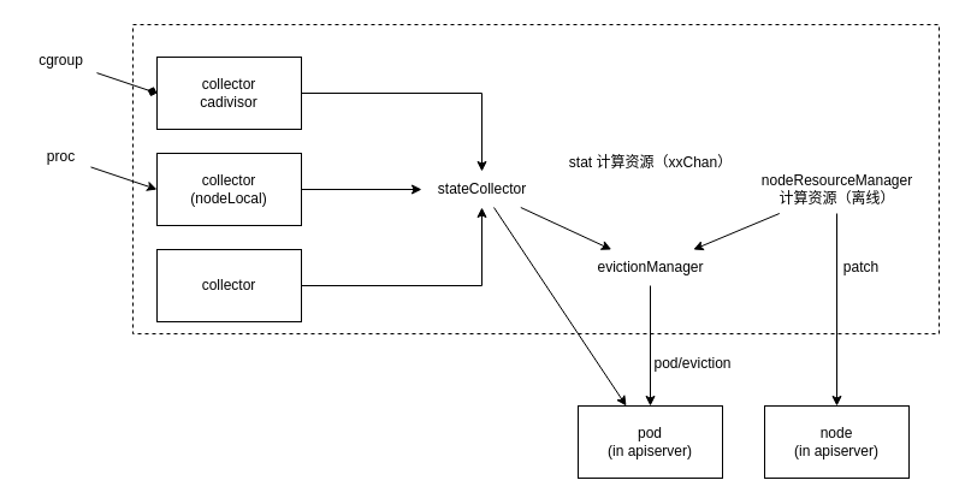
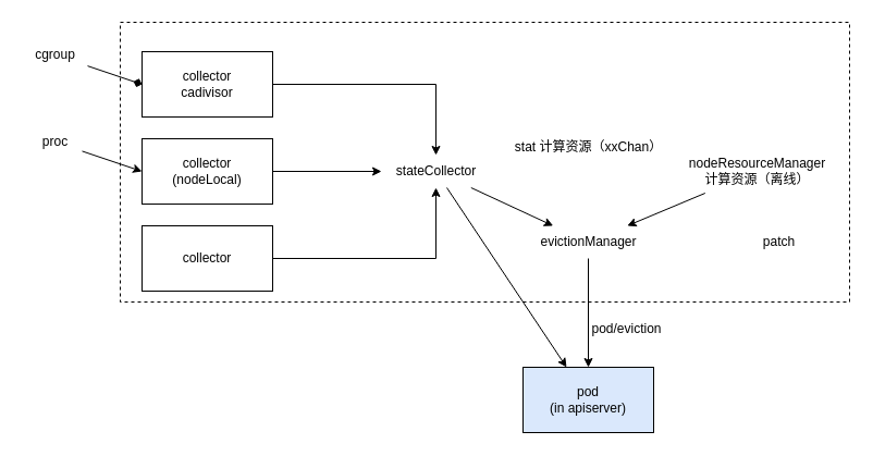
  <mxCell id="0" />
  <mxCell id="1" parent="0" />
  <mxCell id="2" value="" style="rounded=0;whiteSpace=wrap;html=1;dashed=1;" vertex="1" parent="1"><mxGeometry x="110" y="20" width="670" height="257" as="geometry" /></mxCell>
  <mxCell id="3" style="edgeStyle=orthogonalEdgeStyle;rounded=0;orthogonalLoop=1;jettySize=auto;html=1;exitX=1;exitY=0.5;exitDx=0;exitDy=0;" edge="1" parent="1" source="4" target="9"><mxGeometry relative="1" as="geometry" /></mxCell>
  <mxCell id="4" value="collector&lt;br&gt;cadivisor" style="rounded=0;whiteSpace=wrap;html=1;" vertex="1" parent="1"><mxGeometry x="130" y="47" width="120" height="60" as="geometry" /></mxCell>
  <mxCell id="5" style="edgeStyle=orthogonalEdgeStyle;rounded=0;orthogonalLoop=1;jettySize=auto;html=1;exitX=1;exitY=0.5;exitDx=0;exitDy=0;" edge="1" parent="1" source="6" target="9"><mxGeometry relative="1" as="geometry" /></mxCell>
  <mxCell id="6" value="collector&lt;br&gt;(nodeLocal)" style="rounded=0;whiteSpace=wrap;html=1;" vertex="1" parent="1"><mxGeometry x="130" y="127" width="120" height="60" as="geometry" /></mxCell>
  <mxCell id="7" style="edgeStyle=orthogonalEdgeStyle;rounded=0;orthogonalLoop=1;jettySize=auto;html=1;exitX=1;exitY=0.5;exitDx=0;exitDy=0;" edge="1" parent="1" source="8" target="9"><mxGeometry relative="1" as="geometry" /></mxCell>
  <mxCell id="8" value="collector" style="rounded=0;whiteSpace=wrap;html=1;" vertex="1" parent="1"><mxGeometry x="130" y="207" width="120" height="60" as="geometry" /></mxCell>
  <mxCell id="9" value="stateCollector" style="text;html=1;align=center;verticalAlign=middle;resizable=0;points=[];autosize=1;strokeColor=none;fillColor=none;" vertex="1" parent="1"><mxGeometry x="350" y="142" width="100" height="30" as="geometry" /></mxCell>
  <mxCell id="10" value="stat 计算资源（xxChan）" style="text;html=1;align=center;verticalAlign=middle;resizable=0;points=[];autosize=1;strokeColor=none;fillColor=none;" vertex="1" parent="1"><mxGeometry x="450" y="120" width="180" height="30" as="geometry" /></mxCell>
  <mxCell id="11" value="nodeResourceManager&lt;br&gt;计算资源（离线）" style="text;html=1;align=center;verticalAlign=middle;resizable=0;points=[];autosize=1;strokeColor=none;fillColor=none;" vertex="1" parent="1"><mxGeometry x="620" y="137" width="150" height="40" as="geometry" /></mxCell>
  <mxCell id="12" value="" style="endArrow=classic;html=1;rounded=0;" edge="1" parent="1" source="9" target="23"><mxGeometry width="50" height="50" relative="1" as="geometry"><mxPoint x="390" y="157" as="sourcePoint" /><mxPoint x="440" y="107" as="targetPoint" /></mxGeometry></mxCell>
  <mxCell id="13" value="cgroup" style="text;html=1;align=center;verticalAlign=middle;resizable=0;points=[];autosize=1;strokeColor=none;fillColor=none;" vertex="1" parent="1"><mxGeometry x="20" y="35" width="60" height="30" as="geometry" /></mxCell>
  <mxCell id="14" value="" style="endArrow=diamond;html=1;rounded=0;entryX=0;entryY=0.5;entryDx=0;entryDy=0;" edge="1" parent="1" source="13" target="4"><mxGeometry width="50" height="50" relative="1" as="geometry"><mxPoint x="390" y="157" as="sourcePoint" /><mxPoint x="440" y="107" as="targetPoint" /></mxGeometry></mxCell>
  <mxCell id="15" value="proc" style="text;html=1;align=center;verticalAlign=middle;resizable=0;points=[];autosize=1;strokeColor=none;fillColor=none;" vertex="1" parent="1"><mxGeometry x="25" y="115" width="50" height="30" as="geometry" /></mxCell>
  <mxCell id="16" value="" style="endArrow=classic;html=1;rounded=0;entryX=0;entryY=0.5;entryDx=0;entryDy=0;" edge="1" parent="1" source="15" target="6"><mxGeometry width="50" height="50" relative="1" as="geometry"><mxPoint x="390" y="157" as="sourcePoint" /><mxPoint x="440" y="107" as="targetPoint" /></mxGeometry></mxCell>
- <mxCell id="17" value="node&lt;br&gt;(in apiserver)" style="whiteSpace=wrap;html=1;" vertex="1" parent="1"><mxGeometry x="635" y="337" width="120" height="60" as="geometry" /></mxCell>
- <mxCell id="18" value="" style="endArrow=classic;html=1;rounded=0;entryX=0.5;entryY=0;entryDx=0;entryDy=0;" edge="1" parent="1" source="11" target="17"><mxGeometry width="50" height="50" relative="1" as="geometry"><mxPoint x="390" y="157" as="sourcePoint" /><mxPoint x="440" y="107" as="targetPoint" /></mxGeometry></mxCell>
  <mxCell id="19" value="patch" style="text;html=1;align=center;verticalAlign=middle;resizable=0;points=[];autosize=1;strokeColor=none;fillColor=none;" vertex="1" parent="1"><mxGeometry x="690" y="207" width="50" height="30" as="geometry" /></mxCell>
  <mxCell id="20" value="evictionManager" style="text;html=1;align=center;verticalAlign=middle;resizable=0;points=[];autosize=1;strokeColor=none;fillColor=none;" vertex="1" parent="1"><mxGeometry x="485" y="207" width="110" height="30" as="geometry" /></mxCell>
  <mxCell id="21" value="" style="endArrow=classic;html=1;rounded=0;" edge="1" parent="1" source="9" target="20"><mxGeometry width="50" height="50" relative="1" as="geometry"><mxPoint x="440" y="157" as="sourcePoint" /><mxPoint x="490" y="107" as="targetPoint" /></mxGeometry></mxCell>
  <mxCell id="22" value="" style="endArrow=classic;html=1;rounded=0;" edge="1" parent="1" source="11" target="20"><mxGeometry width="50" height="50" relative="1" as="geometry"><mxPoint x="442" y="182" as="sourcePoint" /><mxPoint x="518" y="217" as="targetPoint" /></mxGeometry></mxCell>
- <mxCell id="23" value="pod&lt;br&gt;(in apiserver)" style="whiteSpace=wrap;html=1;" vertex="1" parent="1"><mxGeometry x="480" y="337" width="120" height="60" as="geometry" /></mxCell>
+ <mxCell id="23" value="pod&lt;br&gt;(in apiserver)" style="whiteSpace=wrap;html=1;fillColor=#dae8fc;" vertex="1" parent="1"><mxGeometry x="480" y="337" width="120" height="60" as="geometry" /></mxCell>
  <mxCell id="24" value="" style="endArrow=classic;html=1;rounded=0;entryX=0.5;entryY=0;entryDx=0;entryDy=0;" edge="1" parent="1" source="20" target="23"><mxGeometry width="50" height="50" relative="1" as="geometry"><mxPoint x="440" y="157" as="sourcePoint" /><mxPoint x="490" y="107" as="targetPoint" /></mxGeometry></mxCell>
  <mxCell id="25" value="pod/eviction" style="text;html=1;align=center;verticalAlign=middle;resizable=0;points=[];autosize=1;strokeColor=none;fillColor=none;" vertex="1" parent="1"><mxGeometry x="530" y="287" width="90" height="30" as="geometry" /></mxCell>
